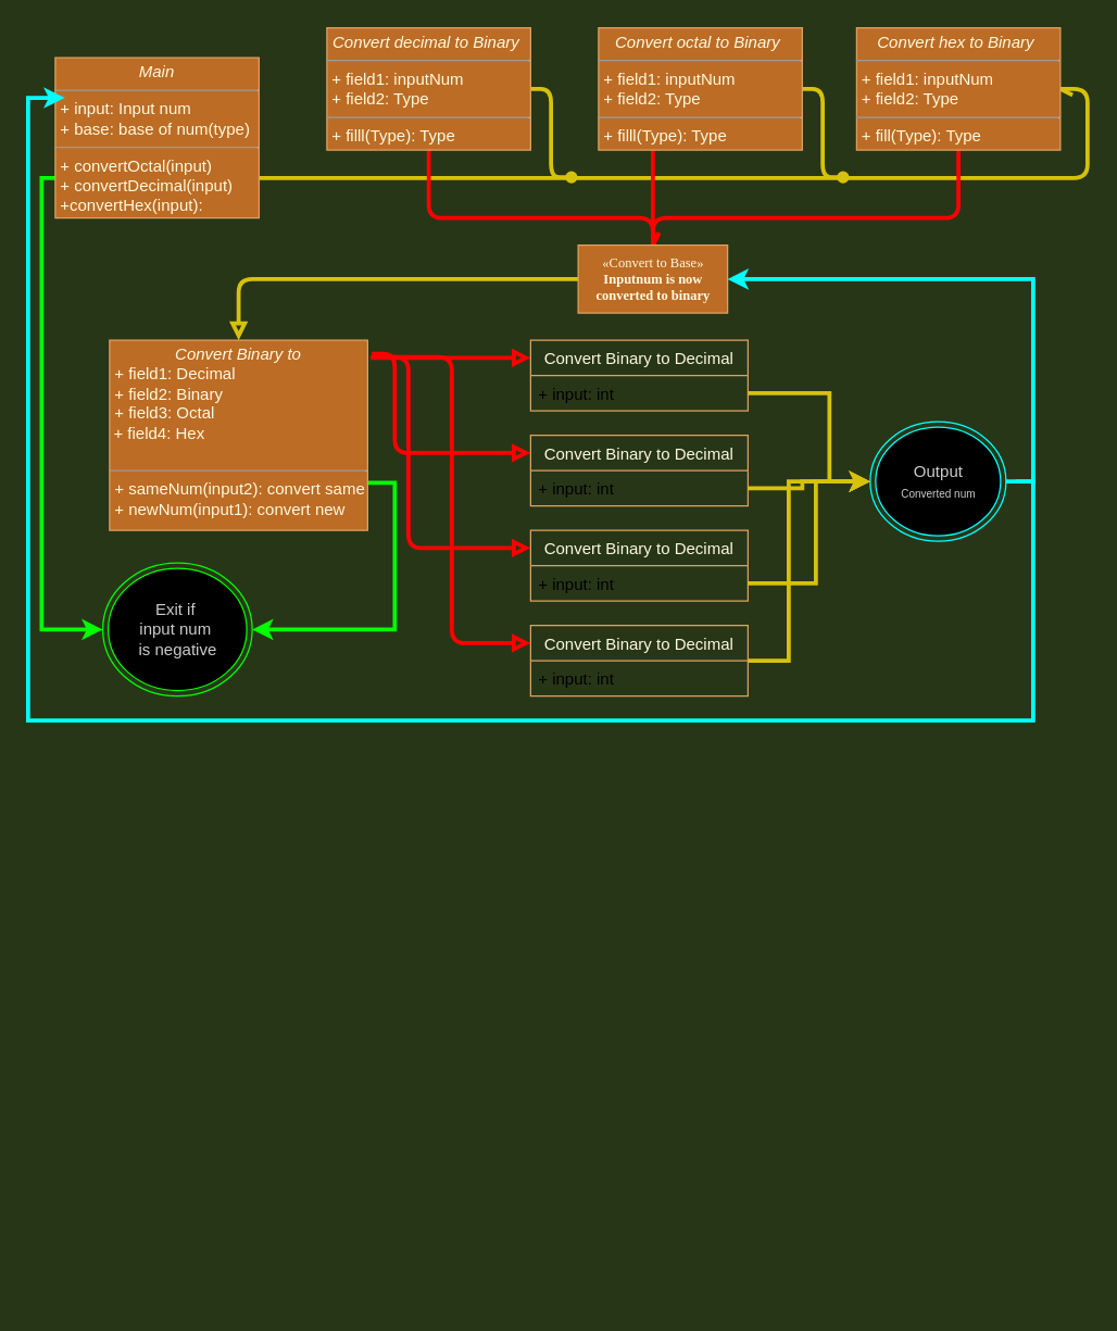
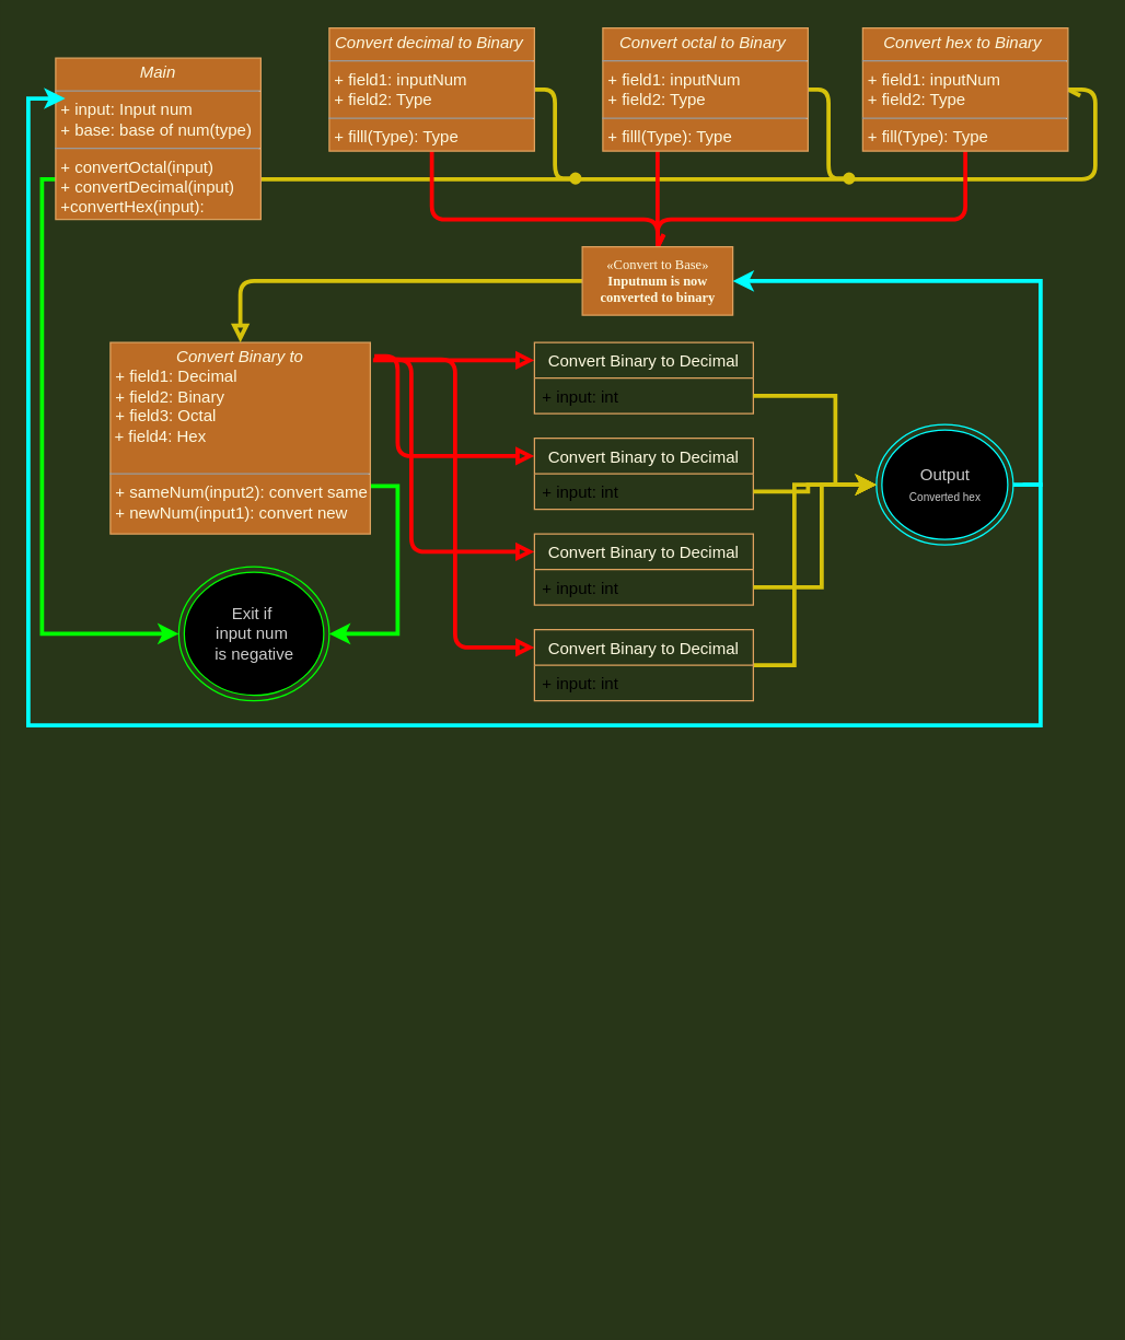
  <mxCell id="0" />
  <mxCell id="1" parent="0" />
  <mxCell id="2" style="edgeStyle=orthogonalEdgeStyle;rounded=0;html=1;dashed=1;labelBackgroundColor=none;startFill=0;endArrow=open;endFill=0;endSize=10;fontFamily=Verdana;fontSize=10;strokeColor=#DDA15E;fontColor=#FEFAE0;" parent="1" edge="1"><mxGeometry relative="1" as="geometry"><Array as="points" /><mxPoint x="730" y="818" as="targetPoint" /></mxGeometry></mxCell>
  <mxCell id="3" style="edgeStyle=orthogonalEdgeStyle;rounded=0;html=1;dashed=1;labelBackgroundColor=none;startFill=0;endArrow=open;endFill=0;endSize=10;fontFamily=Verdana;fontSize=10;strokeColor=#DDA15E;fontColor=#FEFAE0;" parent="1" edge="1"><mxGeometry relative="1" as="geometry"><mxPoint x="730" y="958" as="targetPoint" /></mxGeometry></mxCell>
  <mxCell id="4" style="edgeStyle=orthogonalEdgeStyle;rounded=0;html=1;dashed=1;labelBackgroundColor=none;startFill=0;endArrow=open;endFill=0;endSize=10;fontFamily=Verdana;fontSize=10;strokeColor=#DDA15E;fontColor=#FEFAE0;" parent="1" edge="1"><mxGeometry relative="1" as="geometry"><Array as="points" /><mxPoint x="730" y="608" as="targetPoint" /></mxGeometry></mxCell>
  <mxCell id="5" style="edgeStyle=elbowEdgeStyle;rounded=1;sketch=0;orthogonalLoop=1;jettySize=auto;elbow=vertical;html=1;entryX=0;entryY=0.25;entryDx=0;entryDy=0;endArrow=block;endFill=0;strokeWidth=3;fillColor=#BC6C25;fontColor=#FEFAE0;strokeColor=#FF0000;" parent="1" target="24" edge="1"><mxGeometry relative="1" as="geometry"><mxPoint x="272" y="263" as="sourcePoint" /><Array as="points"><mxPoint x="330" y="263" /></Array></mxGeometry></mxCell>
  <mxCell id="6" style="edgeStyle=elbowEdgeStyle;rounded=1;sketch=0;orthogonalLoop=1;jettySize=auto;html=1;entryX=0;entryY=0.25;entryDx=0;entryDy=0;endArrow=block;endFill=0;strokeColor=#FF0000;strokeWidth=3;fillColor=#BC6C25;fontColor=#FEFAE0;" parent="1" target="26" edge="1"><mxGeometry relative="1" as="geometry"><mxPoint x="273" y="260" as="sourcePoint" /><Array as="points"><mxPoint x="290" y="300" /></Array></mxGeometry></mxCell>
  <mxCell id="7" style="edgeStyle=elbowEdgeStyle;rounded=1;sketch=0;orthogonalLoop=1;jettySize=auto;html=1;exitX=1.014;exitY=0.089;exitDx=0;exitDy=0;entryX=0;entryY=0.25;entryDx=0;entryDy=0;endArrow=block;endFill=0;strokeColor=#FF0000;strokeWidth=3;fillColor=#BC6C25;fontColor=#FEFAE0;exitPerimeter=0;" parent="1" source="10" target="31" edge="1"><mxGeometry relative="1" as="geometry"><Array as="points"><mxPoint x="300" y="340" /></Array></mxGeometry></mxCell>
  <mxCell id="8" style="edgeStyle=elbowEdgeStyle;rounded=1;sketch=0;orthogonalLoop=1;jettySize=auto;html=1;exitX=1.019;exitY=0.088;exitDx=0;exitDy=0;entryX=0;entryY=0.25;entryDx=0;entryDy=0;endArrow=block;endFill=0;strokeColor=#FF0000;strokeWidth=3;fillColor=#BC6C25;fontColor=#FEFAE0;exitPerimeter=0;" parent="1" source="10" target="29" edge="1"><mxGeometry relative="1" as="geometry" /></mxCell>
  <mxCell id="9" style="edgeStyle=orthogonalEdgeStyle;rounded=0;orthogonalLoop=1;jettySize=auto;html=1;exitX=1;exitY=0.75;exitDx=0;exitDy=0;entryX=1;entryY=0.5;entryDx=0;entryDy=0;strokeWidth=3;strokeColor=#00FF00;" edge="1" parent="1" source="10" target="39"><mxGeometry relative="1" as="geometry" /></mxCell>
  <mxCell id="10" value="&lt;p style=&quot;margin: 0px ; margin-top: 4px ; text-align: center&quot;&gt;&lt;i&gt;Convert Binary to&lt;/i&gt;&lt;/p&gt;&lt;p style=&quot;margin: 0px ; margin-left: 4px&quot;&gt;+ field1: Decimal&lt;br&gt;+ field2: Binary&lt;/p&gt;&lt;p style=&quot;margin: 0px ; margin-left: 4px&quot;&gt;+ field3: Octal&lt;/p&gt;&lt;div&gt;&amp;nbsp;+ field4: Hex&lt;br&gt;&lt;/div&gt;&lt;div&gt;&lt;br&gt;&lt;/div&gt;&lt;hr size=&quot;1&quot;&gt;&lt;p style=&quot;margin: 0px ; margin-left: 4px&quot;&gt;+ sameNum(input2): convert same&lt;br&gt;+ newNum(input1): convert new&amp;nbsp;&lt;/p&gt;" style="verticalAlign=top;align=left;overflow=fill;fontSize=12;fontFamily=Helvetica;html=1;rounded=0;shadow=0;comic=0;labelBackgroundColor=none;strokeWidth=1;fillColor=#BC6C25;strokeColor=#DDA15E;fontColor=#FEFAE0;" parent="1" vertex="1"><mxGeometry x="80" y="250" width="190" height="140" as="geometry" /></mxCell>
  <mxCell id="11" style="edgeStyle=elbowEdgeStyle;rounded=1;sketch=0;orthogonalLoop=1;jettySize=auto;html=1;exitX=0.75;exitY=0;exitDx=0;exitDy=0;fillColor=#BC6C25;fontColor=#FEFAE0;entryX=1;entryY=0.5;entryDx=0;entryDy=0;strokeColor=#D6C20B;strokeWidth=3;endArrow=openAsync;endFill=0;" parent="1" source="13" target="21" edge="1"><mxGeometry relative="1" as="geometry"><mxPoint x="810" y="120" as="targetPoint" /><Array as="points"><mxPoint x="800" y="70" /></Array></mxGeometry></mxCell>
  <mxCell id="12" style="edgeStyle=orthogonalEdgeStyle;rounded=0;orthogonalLoop=1;jettySize=auto;html=1;exitX=0.75;exitY=1;exitDx=0;exitDy=0;entryX=0;entryY=0.5;entryDx=0;entryDy=0;strokeColor=#00FF00;strokeWidth=3;" edge="1" parent="1" source="13" target="39"><mxGeometry relative="1" as="geometry"><Array as="points"><mxPoint x="30" y="131" /><mxPoint x="30" y="463" /></Array></mxGeometry></mxCell>
  <mxCell id="13" value="&lt;p style=&quot;margin: 0px ; margin-top: 4px ; text-align: center&quot;&gt;&lt;i&gt;Main&lt;/i&gt;&lt;/p&gt;&lt;hr size=&quot;1&quot;&gt;&lt;p style=&quot;margin: 0px ; margin-left: 4px&quot;&gt;+ input: Input num&lt;br&gt;+ base: base of num(type)&lt;/p&gt;&lt;hr size=&quot;1&quot;&gt;&lt;p style=&quot;margin: 0px ; margin-left: 4px&quot;&gt;+ convertOctal(input)&lt;/p&gt;&lt;p style=&quot;margin: 0px ; margin-left: 4px&quot;&gt;+ convertDecimal(input)&lt;/p&gt;&lt;p style=&quot;margin: 0px ; margin-left: 4px&quot;&gt;+convertHex(input):&lt;/p&gt;" style="verticalAlign=top;align=left;overflow=fill;fontSize=12;fontFamily=Helvetica;html=1;rounded=0;shadow=0;comic=0;labelBackgroundColor=none;strokeWidth=1;direction=south;fillColor=#BC6C25;strokeColor=#DDA15E;fontColor=#FEFAE0;" parent="1" vertex="1"><mxGeometry x="40" y="42" width="150" height="118" as="geometry" /></mxCell>
  <mxCell id="14" style="edgeStyle=elbowEdgeStyle;rounded=1;sketch=0;orthogonalLoop=1;jettySize=auto;html=1;exitX=1;exitY=0.5;exitDx=0;exitDy=0;endArrow=oval;endFill=1;strokeColor=#D6C20B;strokeWidth=3;fillColor=#BC6C25;fontColor=#FEFAE0;" parent="1" source="16" edge="1"><mxGeometry relative="1" as="geometry"><mxPoint x="420" y="130" as="targetPoint" /></mxGeometry></mxCell>
  <mxCell id="15" style="edgeStyle=elbowEdgeStyle;rounded=1;sketch=0;orthogonalLoop=1;jettySize=auto;html=1;exitX=0.5;exitY=1;exitDx=0;exitDy=0;endArrow=openAsync;endFill=0;strokeColor=#FF0000;strokeWidth=3;fillColor=#BC6C25;fontColor=#FEFAE0;entryX=0.5;entryY=0;entryDx=0;entryDy=0;elbow=vertical;" parent="1" source="16" target="23" edge="1"><mxGeometry relative="1" as="geometry"><mxPoint x="480" y="150" as="targetPoint" /><Array as="points"><mxPoint x="400" y="160" /></Array></mxGeometry></mxCell>
  <mxCell id="16" value="&lt;p style=&quot;margin: 0px ; margin-top: 4px ; text-align: center&quot;&gt;&lt;i&gt;Convert decimal to Binary&amp;nbsp;&lt;/i&gt;&lt;/p&gt;&lt;hr size=&quot;1&quot;&gt;&lt;p style=&quot;margin: 0px ; margin-left: 4px&quot;&gt;+ field1: inputNum&lt;br&gt;+ field2: Type&lt;/p&gt;&lt;hr size=&quot;1&quot;&gt;&lt;p style=&quot;margin: 0px ; margin-left: 4px&quot;&gt;+ filll(Type): Type&lt;br&gt;&lt;/p&gt;" style="verticalAlign=top;align=left;overflow=fill;fontSize=12;fontFamily=Helvetica;html=1;rounded=0;shadow=0;comic=0;labelBackgroundColor=none;strokeWidth=1;fillColor=#BC6C25;strokeColor=#DDA15E;fontColor=#FEFAE0;" parent="1" vertex="1"><mxGeometry x="240" y="20" width="150" height="90" as="geometry" /></mxCell>
  <mxCell id="17" style="edgeStyle=elbowEdgeStyle;rounded=1;sketch=0;orthogonalLoop=1;jettySize=auto;html=1;exitX=1;exitY=0.5;exitDx=0;exitDy=0;strokeColor=#D6C20B;strokeWidth=3;fillColor=#BC6C25;fontColor=#FEFAE0;endArrow=oval;endFill=1;" parent="1" source="19" edge="1"><mxGeometry relative="1" as="geometry"><mxPoint x="620" y="130" as="targetPoint" /></mxGeometry></mxCell>
  <mxCell id="18" style="edgeStyle=elbowEdgeStyle;rounded=1;sketch=0;orthogonalLoop=1;jettySize=auto;html=1;entryX=0.5;entryY=0;entryDx=0;entryDy=0;endArrow=openAsync;endFill=0;strokeWidth=3;fillColor=#BC6C25;fontColor=#FEFAE0;strokeColor=#FF0000;" parent="1" source="19" target="23" edge="1"><mxGeometry relative="1" as="geometry" /></mxCell>
  <mxCell id="19" value="&lt;p style=&quot;margin: 0px ; margin-top: 4px ; text-align: center&quot;&gt;&lt;i&gt;Convert octal to Binary&amp;nbsp;&lt;/i&gt;&lt;/p&gt;&lt;hr size=&quot;1&quot;&gt;&lt;p style=&quot;margin: 0px ; margin-left: 4px&quot;&gt;+ field1: inputNum&lt;br&gt;+ field2: Type&lt;/p&gt;&lt;hr size=&quot;1&quot;&gt;&lt;p style=&quot;margin: 0px ; margin-left: 4px&quot;&gt;+ filll(Type): Type&lt;br&gt;&lt;/p&gt;" style="verticalAlign=top;align=left;overflow=fill;fontSize=12;fontFamily=Helvetica;html=1;rounded=0;shadow=0;comic=0;labelBackgroundColor=none;strokeWidth=1;fillColor=#BC6C25;strokeColor=#DDA15E;fontColor=#FEFAE0;" parent="1" vertex="1"><mxGeometry x="440" y="20" width="150" height="90" as="geometry" /></mxCell>
  <mxCell id="20" style="edgeStyle=elbowEdgeStyle;rounded=1;sketch=0;orthogonalLoop=1;jettySize=auto;elbow=vertical;html=1;exitX=0.5;exitY=1;exitDx=0;exitDy=0;endArrow=openAsync;endFill=0;strokeColor=#FF0000;strokeWidth=3;fillColor=#BC6C25;fontColor=#FEFAE0;" parent="1" source="21" edge="1"><mxGeometry relative="1" as="geometry"><mxPoint x="480" y="180" as="targetPoint" /><Array as="points"><mxPoint x="600" y="160" /></Array></mxGeometry></mxCell>
  <mxCell id="21" value="&lt;p style=&quot;margin: 0px ; margin-top: 4px ; text-align: center&quot;&gt;&lt;i&gt;Convert hex to Binary&amp;nbsp;&lt;/i&gt;&lt;/p&gt;&lt;hr size=&quot;1&quot;&gt;&lt;p style=&quot;margin: 0px ; margin-left: 4px&quot;&gt;+ field1: inputNum&lt;br&gt;+ field2: Type&lt;/p&gt;&lt;hr size=&quot;1&quot;&gt;&lt;p style=&quot;margin: 0px ; margin-left: 4px&quot;&gt;+ fill(Type): Type&lt;br&gt;&lt;/p&gt;" style="verticalAlign=top;align=left;overflow=fill;fontSize=12;fontFamily=Helvetica;html=1;rounded=0;shadow=0;comic=0;labelBackgroundColor=none;strokeWidth=1;fillColor=#BC6C25;strokeColor=#DDA15E;fontColor=#FEFAE0;" parent="1" vertex="1"><mxGeometry x="630" y="20" width="150" height="90" as="geometry" /></mxCell>
  <mxCell id="22" style="edgeStyle=elbowEdgeStyle;rounded=1;sketch=0;orthogonalLoop=1;jettySize=auto;elbow=vertical;html=1;exitX=0;exitY=0.5;exitDx=0;exitDy=0;entryX=0.5;entryY=0;entryDx=0;entryDy=0;endArrow=block;endFill=0;strokeWidth=3;fillColor=#BC6C25;fontColor=#FEFAE0;strokeColor=#D6C20B;" parent="1" source="23" target="10" edge="1"><mxGeometry relative="1" as="geometry"><Array as="points"><mxPoint x="300" y="205" /></Array></mxGeometry></mxCell>
  <mxCell id="23" value="«Convert to Base»&lt;br&gt;&lt;b&gt;Inputnum is now&lt;br&gt;converted to binary&lt;br&gt;&lt;/b&gt;" style="html=1;rounded=0;shadow=0;comic=0;labelBackgroundColor=none;strokeWidth=1;fontFamily=Verdana;fontSize=10;align=center;fillColor=#BC6C25;strokeColor=#DDA15E;fontColor=#FEFAE0;" parent="1" vertex="1"><mxGeometry x="425" y="180" width="110" height="50" as="geometry" /></mxCell>
  <mxCell id="24" value="Convert Binary to Decimal" style="swimlane;fontStyle=0;childLayout=stackLayout;horizontal=1;startSize=26;fillColor=none;horizontalStack=0;resizeParent=1;resizeParentMax=0;resizeLast=0;collapsible=1;marginBottom=0;rounded=0;sketch=0;strokeColor=#DDA15E;fontColor=#FEFAE0;" parent="1" vertex="1"><mxGeometry x="390" y="250" width="160" height="52" as="geometry" /></mxCell>
  <mxCell id="25" value="+ input: int" style="text;strokeColor=none;fillColor=none;align=left;verticalAlign=top;spacingLeft=4;spacingRight=4;overflow=hidden;rotatable=0;points=[[0,0.5],[1,0.5]];portConstraint=eastwest;" parent="24" vertex="1"><mxGeometry y="26" width="160" height="26" as="geometry" /></mxCell>
  <mxCell id="26" value="Convert Binary to Decimal" style="swimlane;fontStyle=0;childLayout=stackLayout;horizontal=1;startSize=26;fillColor=none;horizontalStack=0;resizeParent=1;resizeParentMax=0;resizeLast=0;collapsible=1;marginBottom=0;rounded=0;sketch=0;strokeColor=#DDA15E;fontColor=#FEFAE0;" parent="1" vertex="1"><mxGeometry x="390" y="320" width="160" height="52" as="geometry" /></mxCell>
  <mxCell id="27" value="+ input: int" style="text;strokeColor=none;fillColor=none;align=left;verticalAlign=top;spacingLeft=4;spacingRight=4;overflow=hidden;rotatable=0;points=[[0,0.5],[1,0.5]];portConstraint=eastwest;" parent="26" vertex="1"><mxGeometry y="26" width="160" height="26" as="geometry" /></mxCell>
  <mxCell id="28" style="edgeStyle=orthogonalEdgeStyle;rounded=0;orthogonalLoop=1;jettySize=auto;html=1;exitX=1;exitY=0.5;exitDx=0;exitDy=0;entryX=0;entryY=0.5;entryDx=0;entryDy=0;strokeColor=#D6C20B;strokeWidth=3;" edge="1" parent="1" source="29" target="35"><mxGeometry relative="1" as="geometry"><Array as="points"><mxPoint x="580" y="486" /><mxPoint x="580" y="354" /></Array></mxGeometry></mxCell>
  <mxCell id="29" value="Convert Binary to Decimal" style="swimlane;fontStyle=0;childLayout=stackLayout;horizontal=1;startSize=26;fillColor=none;horizontalStack=0;resizeParent=1;resizeParentMax=0;resizeLast=0;collapsible=1;marginBottom=0;rounded=0;sketch=0;strokeColor=#DDA15E;fontColor=#FEFAE0;" parent="1" vertex="1"><mxGeometry x="390" y="460" width="160" height="52" as="geometry" /></mxCell>
  <mxCell id="30" value="+ input: int" style="text;strokeColor=none;fillColor=none;align=left;verticalAlign=top;spacingLeft=4;spacingRight=4;overflow=hidden;rotatable=0;points=[[0,0.5],[1,0.5]];portConstraint=eastwest;" parent="29" vertex="1"><mxGeometry y="26" width="160" height="26" as="geometry" /></mxCell>
  <mxCell id="31" value="Convert Binary to Decimal" style="swimlane;fontStyle=0;childLayout=stackLayout;horizontal=1;startSize=26;fillColor=none;horizontalStack=0;resizeParent=1;resizeParentMax=0;resizeLast=0;collapsible=1;marginBottom=0;rounded=0;sketch=0;strokeColor=#DDA15E;fontColor=#FEFAE0;" parent="1" vertex="1"><mxGeometry x="390" y="390" width="160" height="52" as="geometry" /></mxCell>
  <mxCell id="32" value="+ input: int" style="text;strokeColor=none;fillColor=none;align=left;verticalAlign=top;spacingLeft=4;spacingRight=4;overflow=hidden;rotatable=0;points=[[0,0.5],[1,0.5]];portConstraint=eastwest;" parent="31" vertex="1"><mxGeometry y="26" width="160" height="26" as="geometry" /></mxCell>
  <mxCell id="33" style="edgeStyle=orthogonalEdgeStyle;rounded=0;orthogonalLoop=1;jettySize=auto;html=1;exitX=1;exitY=0.5;exitDx=0;exitDy=0;strokeWidth=3;entryX=1;entryY=0.5;entryDx=0;entryDy=0;strokeColor=#00FFFF;" edge="1" parent="1" source="35" target="23"><mxGeometry relative="1" as="geometry"><mxPoint x="790" y="330" as="targetPoint" /></mxGeometry></mxCell>
  <mxCell id="34" style="edgeStyle=orthogonalEdgeStyle;rounded=0;orthogonalLoop=1;jettySize=auto;html=1;exitX=1;exitY=0.5;exitDx=0;exitDy=0;entryX=0.25;entryY=1;entryDx=0;entryDy=0;strokeColor=#00FFFF;strokeWidth=3;" edge="1" parent="1"><mxGeometry relative="1" as="geometry"><mxPoint x="747" y="354" as="sourcePoint" /><mxPoint x="47" y="71.5" as="targetPoint" /><Array as="points"><mxPoint x="760" y="354" /><mxPoint x="760" y="530" /><mxPoint x="20" y="530" /><mxPoint x="20" y="72" /></Array></mxGeometry></mxCell>
- <mxCell id="35" value="&lt;font color=&quot;#cccccc&quot;&gt;Output&lt;br&gt;&lt;font style=&quot;font-size: 8px&quot;&gt;Converted num&lt;/font&gt;&lt;/font&gt;" style="ellipse;html=1;shape=endState;fillColor=#000000;strokeColor=#00FFFF;" vertex="1" parent="1"><mxGeometry x="640" y="310" width="100" height="88" as="geometry" /></mxCell>
+ <mxCell id="35" value="&lt;font color=&quot;#cccccc&quot;&gt;Output&lt;br&gt;&lt;font style=&quot;font-size: 8px&quot;&gt;Converted hex&lt;/font&gt;&lt;/font&gt;" style="ellipse;html=1;shape=endState;fillColor=#000000;strokeColor=#00FFFF;" vertex="1" parent="1"><mxGeometry x="640" y="310" width="100" height="88" as="geometry" /></mxCell>
  <mxCell id="36" style="edgeStyle=orthogonalEdgeStyle;rounded=0;orthogonalLoop=1;jettySize=auto;html=1;exitX=1;exitY=0.5;exitDx=0;exitDy=0;entryX=0;entryY=0.5;entryDx=0;entryDy=0;strokeWidth=3;fillColor=#e1d5e7;strokeColor=#D6C20B;" edge="1" parent="1" source="25" target="35"><mxGeometry relative="1" as="geometry"><Array as="points"><mxPoint x="610" y="289" /><mxPoint x="610" y="354" /></Array></mxGeometry></mxCell>
  <mxCell id="37" style="edgeStyle=orthogonalEdgeStyle;rounded=0;orthogonalLoop=1;jettySize=auto;html=1;exitX=1;exitY=0.5;exitDx=0;exitDy=0;strokeColor=#D6C20B;strokeWidth=3;" edge="1" parent="1" source="27" target="35"><mxGeometry relative="1" as="geometry"><Array as="points"><mxPoint x="590" y="359" /><mxPoint x="590" y="354" /></Array></mxGeometry></mxCell>
  <mxCell id="38" style="edgeStyle=orthogonalEdgeStyle;rounded=0;orthogonalLoop=1;jettySize=auto;html=1;exitX=1;exitY=0.5;exitDx=0;exitDy=0;entryX=0;entryY=0.5;entryDx=0;entryDy=0;strokeColor=#D6C20B;strokeWidth=3;" edge="1" parent="1" source="32" target="35"><mxGeometry relative="1" as="geometry"><Array as="points"><mxPoint x="600" y="429" /><mxPoint x="600" y="354" /></Array></mxGeometry></mxCell>
- <mxCell id="39" value="&lt;font color=&quot;#cccccc&quot;&gt;Exit if&amp;nbsp;&lt;br&gt;input num&amp;nbsp;&lt;br&gt;is negative&lt;/font&gt;" style="ellipse;html=1;shape=endState;fillColor=#000000;strokeColor=#00FF00;" vertex="1" parent="1"><mxGeometry x="75" y="414" width="110" height="98" as="geometry" /></mxCell>
+ <mxCell id="39" value="&lt;font color=&quot;#cccccc&quot;&gt;Exit if&amp;nbsp;&lt;br&gt;input num&amp;nbsp;&lt;br&gt;is negative&lt;/font&gt;" style="ellipse;html=1;shape=endState;fillColor=#000000;strokeColor=#00FF00;" vertex="1" parent="1"><mxGeometry x="130" y="414" width="110" height="98" as="geometry" /></mxCell>
